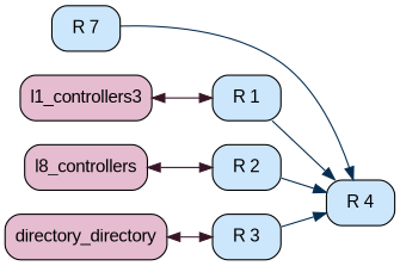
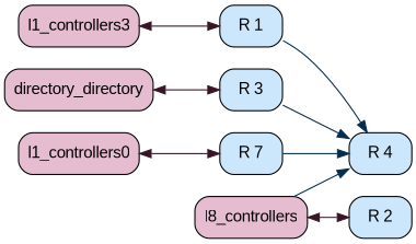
  graph {
    rankdir=LR
    node [color="#000000" fillcolor="#cce6fc" fontcolor="#000000" fontname=Arial fontsize=14 shape=Mrecord style="rounded, filled"]
    edge [color="#042d50" dir=forward weight=0.5]
    n1 [label="R 7"]
    n2 [label="R 4"]
    n3 [label="R 1"]
    n4 [label="R 2"]
    n5 [label="R 3"]
+   n6 [fillcolor="#e5bcd0" label=l1_controllers0]
    n7 [fillcolor="#e5bcd0" label=l1_controllers3]
    n8 [fillcolor="#e5bcd0" label=l8_controllers]
    n9 [fillcolor="#e5bcd0" label=directory_directory]
    n1 -- n2
    n3 -- n2
-   n4 -- n2
+   n8 -- n2
    n5 -- n2
+   n6 -- n1 [color="#381526" dir=both weight=1.0]
    n7 -- n3 [color="#381526" dir=both weight=1.0]
    n8 -- n4 [color="#381526" dir=both weight=1.0]
    n9 -- n5 [color="#381526" dir=both weight=1.0]
  }
